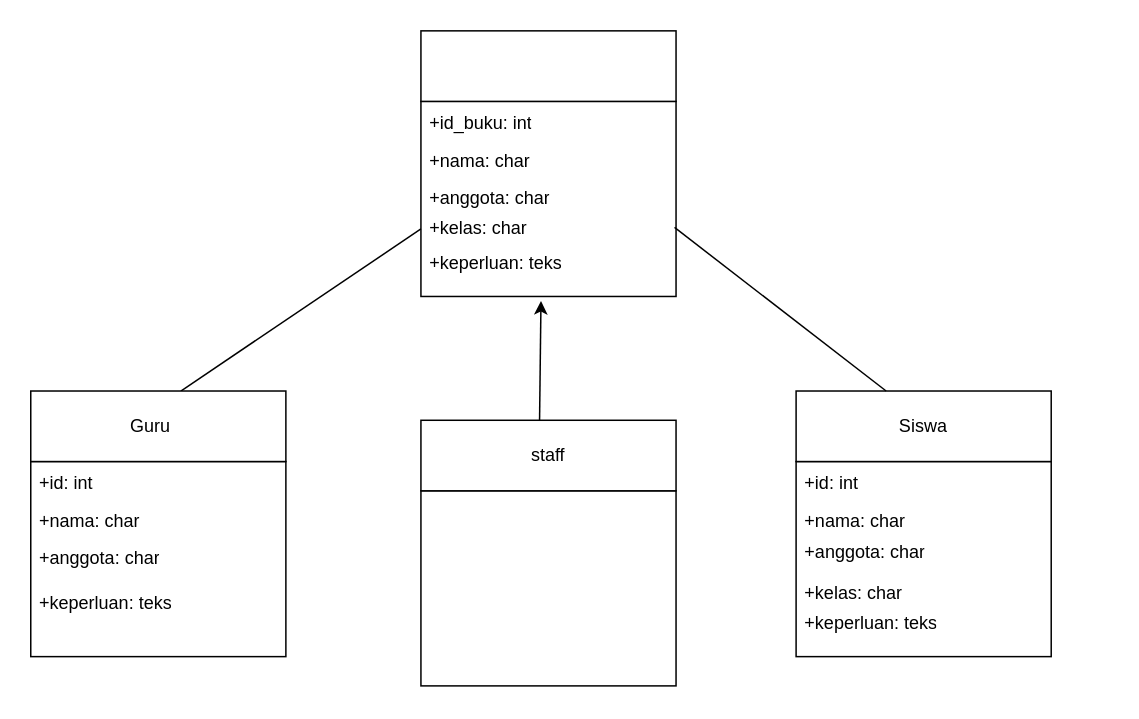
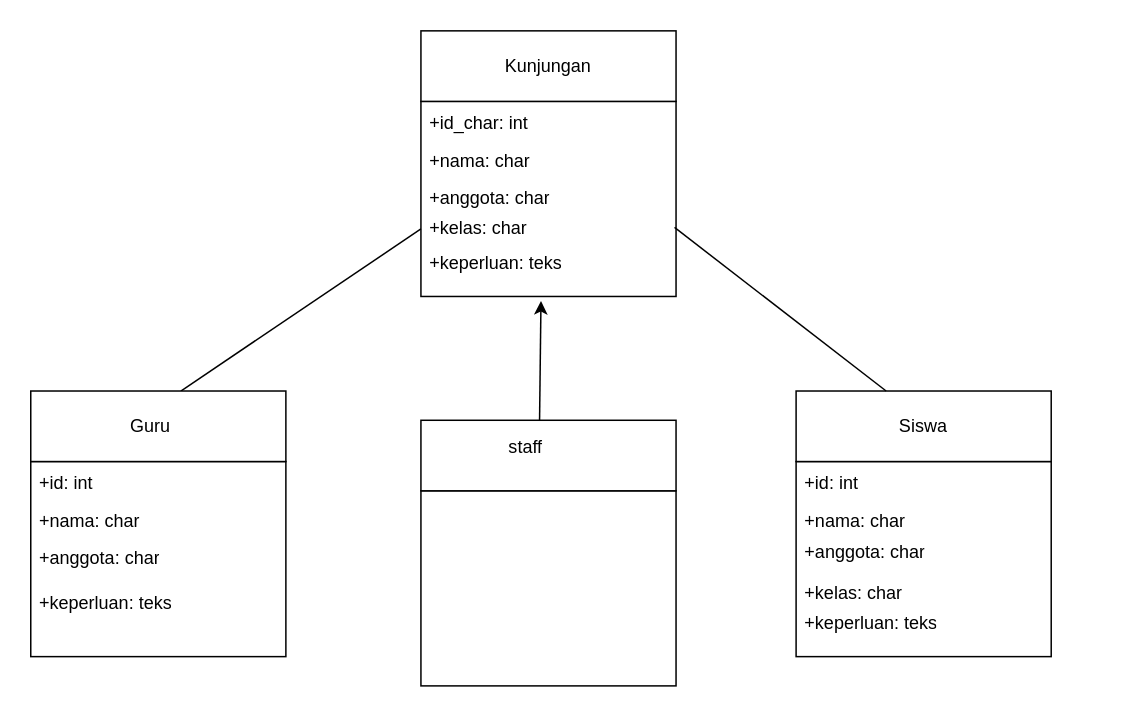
  <mxCell id="0" />
  <mxCell id="1" parent="0" />
  <mxCell id="2" value="" style="rounded=0;whiteSpace=wrap;html=1;" vertex="1" parent="1"><mxGeometry x="280" y="67" width="170" height="130" as="geometry" /></mxCell>
  <mxCell id="3" value="" style="rounded=0;whiteSpace=wrap;html=1;" vertex="1" parent="1"><mxGeometry x="280" y="20" width="170" height="47" as="geometry" /></mxCell>
+ <mxCell id="4" value="Kunjungan" style="text;html=1;strokeColor=none;fillColor=none;align=center;verticalAlign=middle;whiteSpace=wrap;rounded=0;" vertex="1" parent="1"><mxGeometry x="320" y="28.5" width="90" height="30" as="geometry" /></mxCell>
  <mxCell id="5" value="+kelas: char" style="text;strokeColor=none;fillColor=none;align=left;verticalAlign=middle;spacingLeft=4;spacingRight=4;overflow=hidden;points=[[0,0.5],[1,0.5]];portConstraint=eastwest;rotatable=0;whiteSpace=wrap;html=1;" vertex="1" parent="1"><mxGeometry x="280" y="137" width="140" height="30" as="geometry" /></mxCell>
- <mxCell id="6" value="+id_buku: int" style="text;strokeColor=none;fillColor=none;align=left;verticalAlign=middle;spacingLeft=4;spacingRight=4;overflow=hidden;points=[[0,0.5],[1,0.5]];portConstraint=eastwest;rotatable=0;whiteSpace=wrap;html=1;" vertex="1" parent="1"><mxGeometry x="280" y="67" width="207" height="30" as="geometry" /></mxCell>
+ <mxCell id="6" value="+id_char: int" style="text;strokeColor=none;fillColor=none;align=left;verticalAlign=middle;spacingLeft=4;spacingRight=4;overflow=hidden;points=[[0,0.5],[1,0.5]];portConstraint=eastwest;rotatable=0;whiteSpace=wrap;html=1;" vertex="1" parent="1"><mxGeometry x="280" y="67" width="207" height="30" as="geometry" /></mxCell>
  <mxCell id="7" value="+nama: char" style="text;strokeColor=none;fillColor=none;align=left;verticalAlign=middle;spacingLeft=4;spacingRight=4;overflow=hidden;points=[[0,0.5],[1,0.5]];portConstraint=eastwest;rotatable=0;whiteSpace=wrap;html=1;" vertex="1" parent="1"><mxGeometry x="280" y="97" width="207" height="16" as="geometry" /></mxCell>
  <mxCell id="8" value="+anggota: char" style="text;strokeColor=none;fillColor=none;align=left;verticalAlign=middle;spacingLeft=4;spacingRight=4;overflow=hidden;points=[[0,0.5],[1,0.5]];portConstraint=eastwest;rotatable=0;whiteSpace=wrap;html=1;" vertex="1" parent="1"><mxGeometry x="280" y="117" width="207" height="30" as="geometry" /></mxCell>
  <mxCell id="9" value="" style="endArrow=none;html=1;rounded=0;entryX=0;entryY=0.5;entryDx=0;entryDy=0;" edge="1" parent="1" target="5"><mxGeometry width="50" height="50" relative="1" as="geometry"><mxPoint x="120" y="260" as="sourcePoint" /><mxPoint x="240" y="180" as="targetPoint" /></mxGeometry></mxCell>
  <mxCell id="10" value="" style="rounded=0;whiteSpace=wrap;html=1;" vertex="1" parent="1"><mxGeometry x="20" y="307" width="170" height="130" as="geometry" /></mxCell>
  <mxCell id="11" value="" style="rounded=0;whiteSpace=wrap;html=1;" vertex="1" parent="1"><mxGeometry x="20" y="260" width="170" height="47" as="geometry" /></mxCell>
  <mxCell id="12" value="Guru" style="text;html=1;strokeColor=none;fillColor=none;align=center;verticalAlign=middle;whiteSpace=wrap;rounded=0;" vertex="1" parent="1"><mxGeometry x="50" y="268.5" width="100" height="30" as="geometry" /></mxCell>
  <mxCell id="13" value="+id: int" style="text;strokeColor=none;fillColor=none;align=left;verticalAlign=middle;spacingLeft=4;spacingRight=4;overflow=hidden;points=[[0,0.5],[1,0.5]];portConstraint=eastwest;rotatable=0;whiteSpace=wrap;html=1;" vertex="1" parent="1"><mxGeometry x="20" y="307" width="207" height="30" as="geometry" /></mxCell>
  <mxCell id="14" value="+nama: char" style="text;strokeColor=none;fillColor=none;align=left;verticalAlign=middle;spacingLeft=4;spacingRight=4;overflow=hidden;points=[[0,0.5],[1,0.5]];portConstraint=eastwest;rotatable=0;whiteSpace=wrap;html=1;" vertex="1" parent="1"><mxGeometry x="20" y="337" width="207" height="16" as="geometry" /></mxCell>
  <mxCell id="15" value="+anggota: char" style="text;strokeColor=none;fillColor=none;align=left;verticalAlign=middle;spacingLeft=4;spacingRight=4;overflow=hidden;points=[[0,0.5],[1,0.5]];portConstraint=eastwest;rotatable=0;whiteSpace=wrap;html=1;" vertex="1" parent="1"><mxGeometry x="20" y="357" width="207" height="30" as="geometry" /></mxCell>
  <mxCell id="16" value="" style="rounded=0;whiteSpace=wrap;html=1;" vertex="1" parent="1"><mxGeometry x="530" y="307" width="170" height="130" as="geometry" /></mxCell>
  <mxCell id="17" value="" style="rounded=0;whiteSpace=wrap;html=1;" vertex="1" parent="1"><mxGeometry x="530" y="260" width="170" height="47" as="geometry" /></mxCell>
  <mxCell id="18" value="Siswa" style="text;html=1;strokeColor=none;fillColor=none;align=center;verticalAlign=middle;whiteSpace=wrap;rounded=0;" vertex="1" parent="1"><mxGeometry x="570" y="268.5" width="90" height="30" as="geometry" /></mxCell>
  <mxCell id="19" value="+id: int" style="text;strokeColor=none;fillColor=none;align=left;verticalAlign=middle;spacingLeft=4;spacingRight=4;overflow=hidden;points=[[0,0.5],[1,0.5]];portConstraint=eastwest;rotatable=0;whiteSpace=wrap;html=1;" vertex="1" parent="1"><mxGeometry x="530" y="307" width="207" height="30" as="geometry" /></mxCell>
  <mxCell id="20" value="+nama: char" style="text;strokeColor=none;fillColor=none;align=left;verticalAlign=middle;spacingLeft=4;spacingRight=4;overflow=hidden;points=[[0,0.5],[1,0.5]];portConstraint=eastwest;rotatable=0;whiteSpace=wrap;html=1;" vertex="1" parent="1"><mxGeometry x="530" y="337" width="207" height="16" as="geometry" /></mxCell>
  <mxCell id="21" value="+anggota: char" style="text;strokeColor=none;fillColor=none;align=left;verticalAlign=middle;spacingLeft=4;spacingRight=4;overflow=hidden;points=[[0,0.5],[1,0.5]];portConstraint=eastwest;rotatable=0;whiteSpace=wrap;html=1;" vertex="1" parent="1"><mxGeometry x="530" y="353" width="207" height="30" as="geometry" /></mxCell>
  <mxCell id="22" value="" style="endArrow=none;html=1;rounded=0;entryX=0.994;entryY=0.646;entryDx=0;entryDy=0;entryPerimeter=0;" edge="1" parent="1" target="2"><mxGeometry width="50" height="50" relative="1" as="geometry"><mxPoint x="590" y="260" as="sourcePoint" /><mxPoint x="390" y="220" as="targetPoint" /></mxGeometry></mxCell>
  <mxCell id="23" value="" style="endArrow=classic;html=1;rounded=0;exitX=0.465;exitY=0.011;exitDx=0;exitDy=0;exitPerimeter=0;" edge="1" parent="1" source="29"><mxGeometry width="50" height="50" relative="1" as="geometry"><mxPoint x="380" y="260" as="sourcePoint" /><mxPoint x="360" y="200" as="targetPoint" /></mxGeometry></mxCell>
  <mxCell id="24" value="+kelas: char" style="text;strokeColor=none;fillColor=none;align=left;verticalAlign=middle;spacingLeft=4;spacingRight=4;overflow=hidden;points=[[0,0.5],[1,0.5]];portConstraint=eastwest;rotatable=0;whiteSpace=wrap;html=1;" vertex="1" parent="1"><mxGeometry x="530" y="380" width="207" height="30" as="geometry" /></mxCell>
  <mxCell id="25" value="+keperluan: teks" style="text;strokeColor=none;fillColor=none;align=left;verticalAlign=middle;spacingLeft=4;spacingRight=4;overflow=hidden;points=[[0,0.5],[1,0.5]];portConstraint=eastwest;rotatable=0;whiteSpace=wrap;html=1;" vertex="1" parent="1"><mxGeometry x="280" y="160" width="207" height="30" as="geometry" /></mxCell>
  <mxCell id="26" value="+keperluan: teks" style="text;strokeColor=none;fillColor=none;align=left;verticalAlign=middle;spacingLeft=4;spacingRight=4;overflow=hidden;points=[[0,0.5],[1,0.5]];portConstraint=eastwest;rotatable=0;whiteSpace=wrap;html=1;" vertex="1" parent="1"><mxGeometry x="20" y="387" width="207" height="30" as="geometry" /></mxCell>
  <mxCell id="27" value="+keperluan: teks" style="text;strokeColor=none;fillColor=none;align=left;verticalAlign=middle;spacingLeft=4;spacingRight=4;overflow=hidden;points=[[0,0.5],[1,0.5]];portConstraint=eastwest;rotatable=0;whiteSpace=wrap;html=1;" vertex="1" parent="1"><mxGeometry x="530" y="400" width="207" height="30" as="geometry" /></mxCell>
  <mxCell id="28" value="" style="rounded=0;whiteSpace=wrap;html=1;" vertex="1" parent="1"><mxGeometry x="280" y="326.5" width="170" height="130" as="geometry" /></mxCell>
  <mxCell id="29" value="" style="rounded=0;whiteSpace=wrap;html=1;" vertex="1" parent="1"><mxGeometry x="280" y="279.5" width="170" height="47" as="geometry" /></mxCell>
- <mxCell id="30" value="staff" style="text;html=1;strokeColor=none;fillColor=none;align=center;verticalAlign=middle;whiteSpace=wrap;rounded=0;" vertex="1" parent="1"><mxGeometry x="320" y="288" width="90" height="30" as="geometry" /></mxCell>
+ <mxCell id="30" value="staff" style="text;html=1;strokeColor=none;fillColor=none;align=center;verticalAlign=middle;whiteSpace=wrap;rounded=0;" vertex="1" parent="1"><mxGeometry x="305" y="283" width="90" height="30" as="geometry" /></mxCell>
